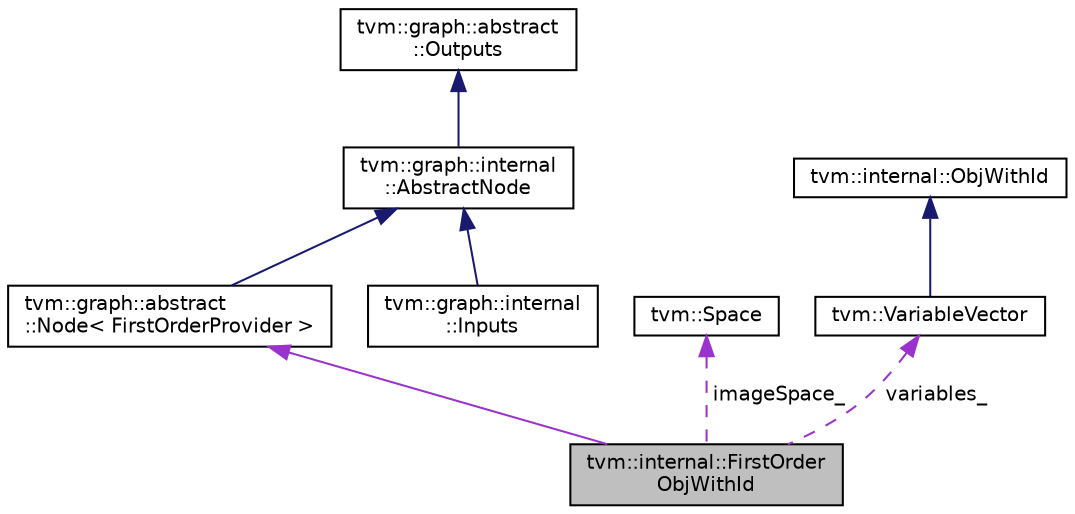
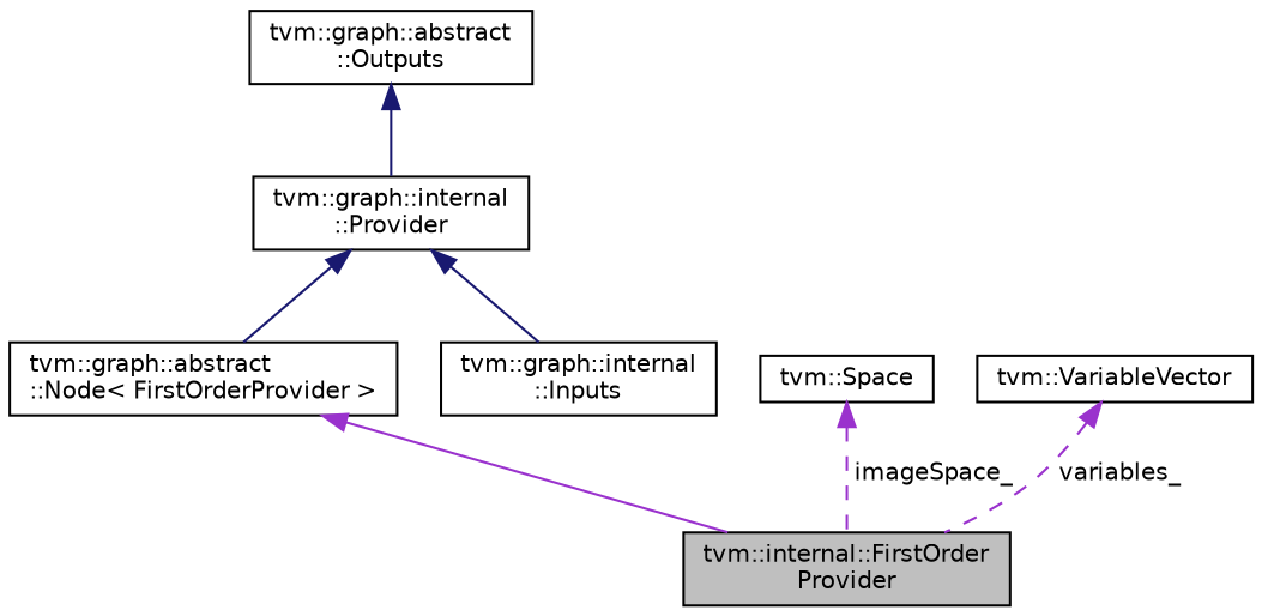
  digraph {
    node [color=black fillcolor=white fontname=Helvetica fontsize=10 shape=record style=filled]
    edge [color=midnightblue dir=back fontname=Helvetica fontsize=10 labelfontname=Helvetica labelfontsize=10 style=solid]
-   n1 [fillcolor=grey75 fontcolor=black height=0.2 label="tvm::internal::FirstOrder\lObjWithId" width=0.4]
+   n1 [fillcolor=grey75 fontcolor=black height=0.2 label="tvm::internal::FirstOrder\lProvider" width=0.4]
    n2 [height=0.2 label="tvm::graph::abstract\l::Node\< FirstOrderProvider \>" width=0.4]
-   n3 [height=0.2 label="tvm::graph::internal\l::AbstractNode" width=0.4]
+   n3 [height=0.2 label="tvm::graph::internal\l::Provider" width=0.4]
    n4 [height=0.2 label="tvm::graph::internal\l::Inputs" width=0.4]
    n5 [height=0.2 label="tvm::graph::abstract\l::Outputs" width=0.4]
    n6 [height=0.2 label="tvm::Space" width=0.4]
    n7 [height=0.2 label="tvm::VariableVector" width=0.4]
-   n8 [height=0.2 label="tvm::internal::ObjWithId" width=0.4]
    n2 -> n1 [color=darkorchid3]
    n3 -> n2
    n3 -> n4
    n5 -> n3
    n6 -> n1 [color=darkorchid3 label=" imageSpace_" style=dashed]
    n7 -> n1 [color=darkorchid3 label=" variables_" style=dashed]
-   n8 -> n7
  }
